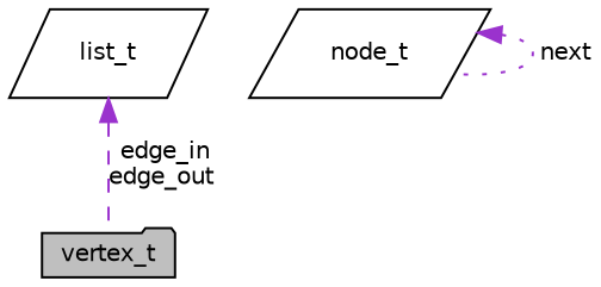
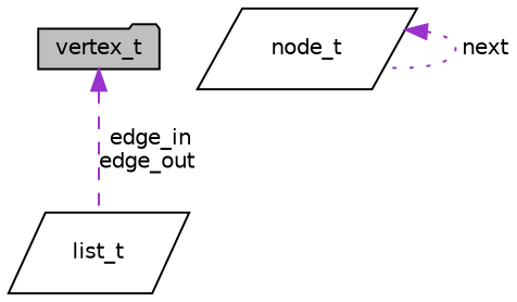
  digraph {
    node [color=black fillcolor=white fontname=Helvetica fontsize=10 shape=parallelogram style=filled]
    edge [color=darkorchid3 dir=back fontname=Helvetica fontsize=10 labelfontname=Helvetica labelfontsize=10]
    n1 [fillcolor=grey75 fontcolor=black height=0.2 label=vertex_t shape=folder width=0.4]
    n2 [height=0.2 label=list_t width=0.4]
    n3 [height=0.2 label=node_t width=0.4]
-   n2 -> n1 [label=" edge_in\nedge_out" style=dashed]
+   n1 -> n2 [label=" edge_in\nedge_out" style=dashed]
    n3 -> n3 [label=" next" style=dotted]
  }
